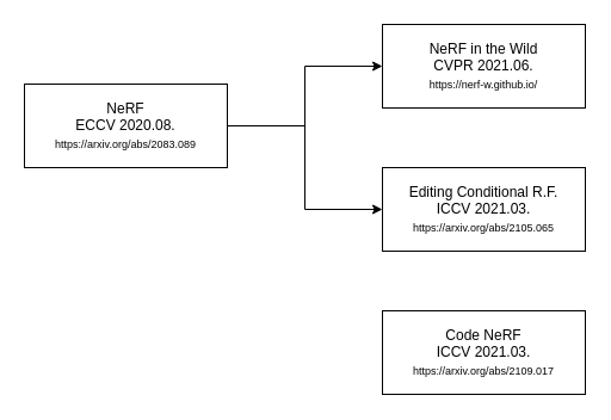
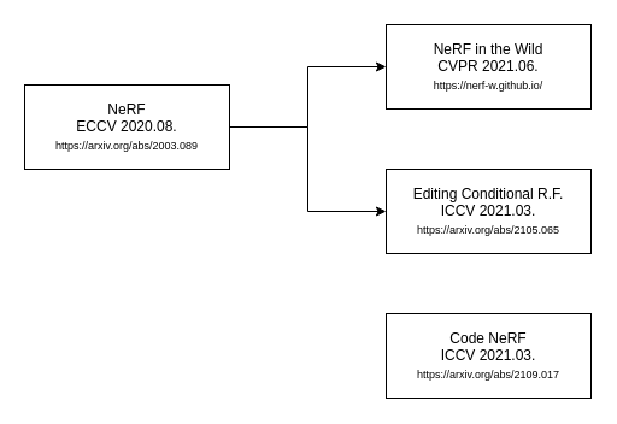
  <mxCell id="0" />
  <mxCell id="1" parent="0" />
  <mxCell id="2" style="edgeStyle=orthogonalEdgeStyle;rounded=0;orthogonalLoop=1;jettySize=auto;html=1;exitX=1;exitY=0.5;exitDx=0;exitDy=0;entryX=0;entryY=0.5;entryDx=0;entryDy=0;fontSize=9;" edge="1" parent="1" source="4" target="6"><mxGeometry relative="1" as="geometry" /></mxCell>
  <mxCell id="3" style="edgeStyle=orthogonalEdgeStyle;rounded=0;orthogonalLoop=1;jettySize=auto;html=1;exitX=1;exitY=0.5;exitDx=0;exitDy=0;entryX=0;entryY=0.5;entryDx=0;entryDy=0;fontSize=9;" edge="1" parent="1" source="4" target="7"><mxGeometry relative="1" as="geometry" /></mxCell>
- <mxCell id="4" value="NeRF&lt;br&gt;ECCV 2020.08.&lt;br&gt;&lt;font style=&quot;font-size: 9px;&quot;&gt;https://arxiv.org/abs/2083.089&lt;/font&gt;" style="rounded=0;whiteSpace=wrap;html=1;" vertex="1" parent="1"><mxGeometry x="20" y="70" width="170" height="70" as="geometry" /></mxCell>
+ <mxCell id="4" value="NeRF&lt;br&gt;ECCV 2020.08.&lt;br&gt;&lt;font style=&quot;font-size: 9px;&quot;&gt;https://arxiv.org/abs/2003.089&lt;/font&gt;" style="rounded=0;whiteSpace=wrap;html=1;" vertex="1" parent="1"><mxGeometry x="20" y="70" width="170" height="70" as="geometry" /></mxCell>
  <mxCell id="5" value="Code NeRF&lt;br&gt;ICCV 2021.03.&lt;br&gt;&lt;font style=&quot;font-size: 9px;&quot;&gt;https://arxiv.org/abs/2109.017&lt;/font&gt;" style="rounded=0;whiteSpace=wrap;html=1;" vertex="1" parent="1"><mxGeometry x="320" y="260" width="170" height="70" as="geometry" /></mxCell>
  <mxCell id="6" value="NeRF in the Wild&lt;br&gt;CVPR 2021.06.&lt;br&gt;&lt;font style=&quot;font-size: 9px;&quot;&gt;https://nerf-w.github.io/&lt;/font&gt;" style="rounded=0;whiteSpace=wrap;html=1;" vertex="1" parent="1"><mxGeometry x="320" y="20" width="170" height="70" as="geometry" /></mxCell>
  <mxCell id="7" value="Editing Conditional R.F.&lt;br&gt;ICCV 2021.03.&lt;br&gt;&lt;font style=&quot;font-size: 9px;&quot;&gt;https://arxiv.org/abs/2105.065&lt;/font&gt;" style="rounded=0;whiteSpace=wrap;html=1;" vertex="1" parent="1"><mxGeometry x="320" y="140" width="170" height="70" as="geometry" /></mxCell>
